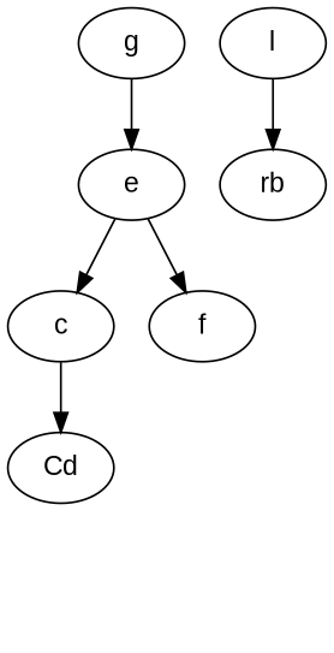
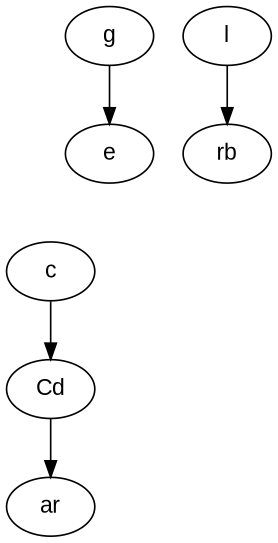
  digraph {
    node [fontname=Arial]
    n1 [label=g]
    n2 [label=e]
    n3 [label=c]
-   n4 [label=f]
    n5 [label=Cd]
+   n6 [label=ar]
    n7 [label=l]
    n8 [label=rb]
    n1 -> n2
-   n2 -> n3
-   n2 -> n4
    n3 -> n5
+   n5 -> n6
    n7 -> n8
  }
